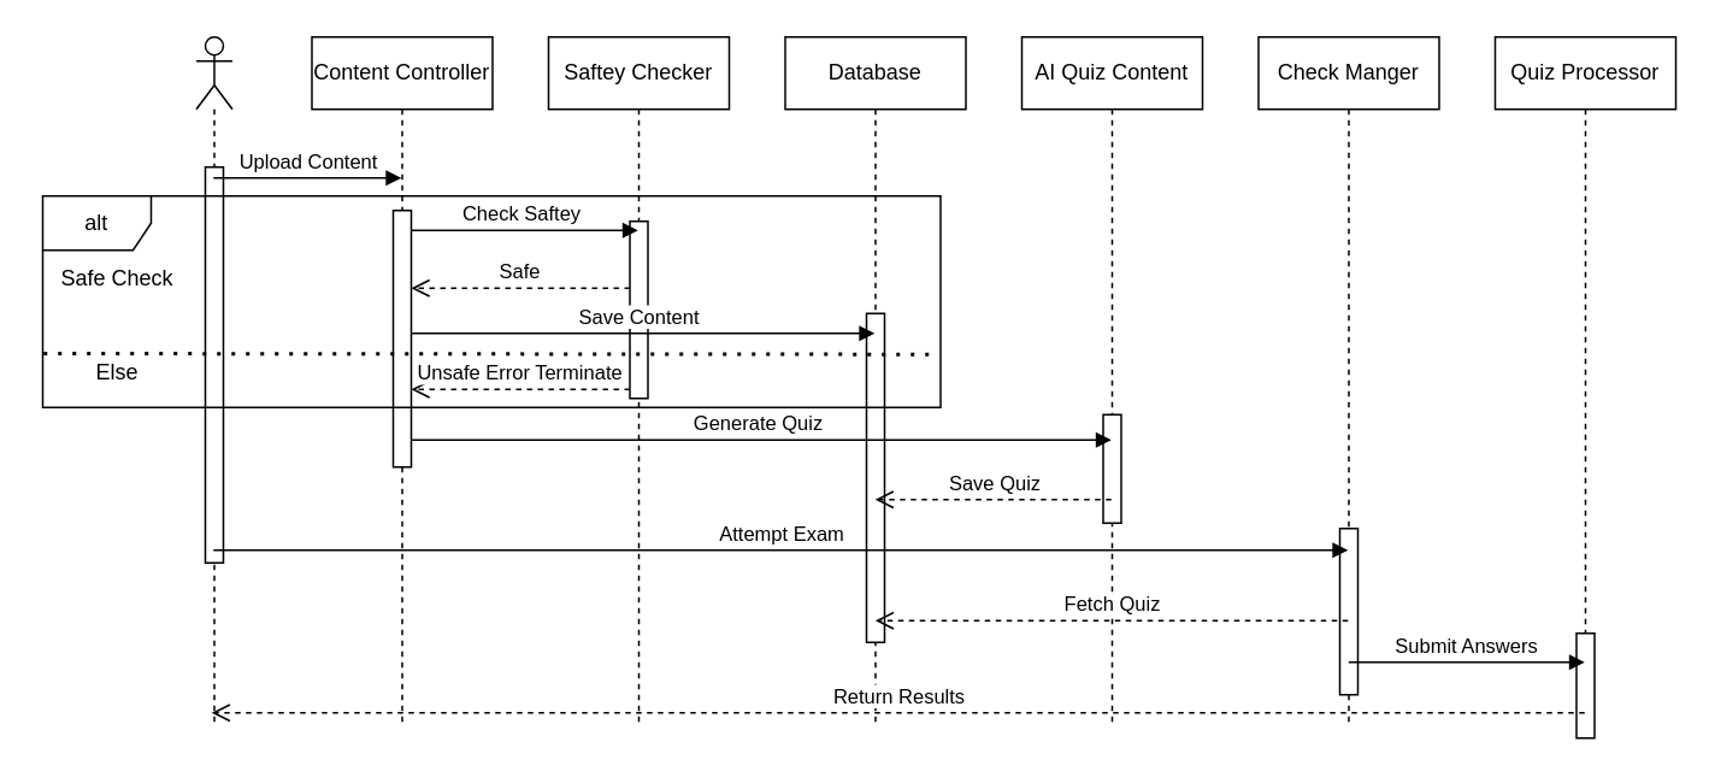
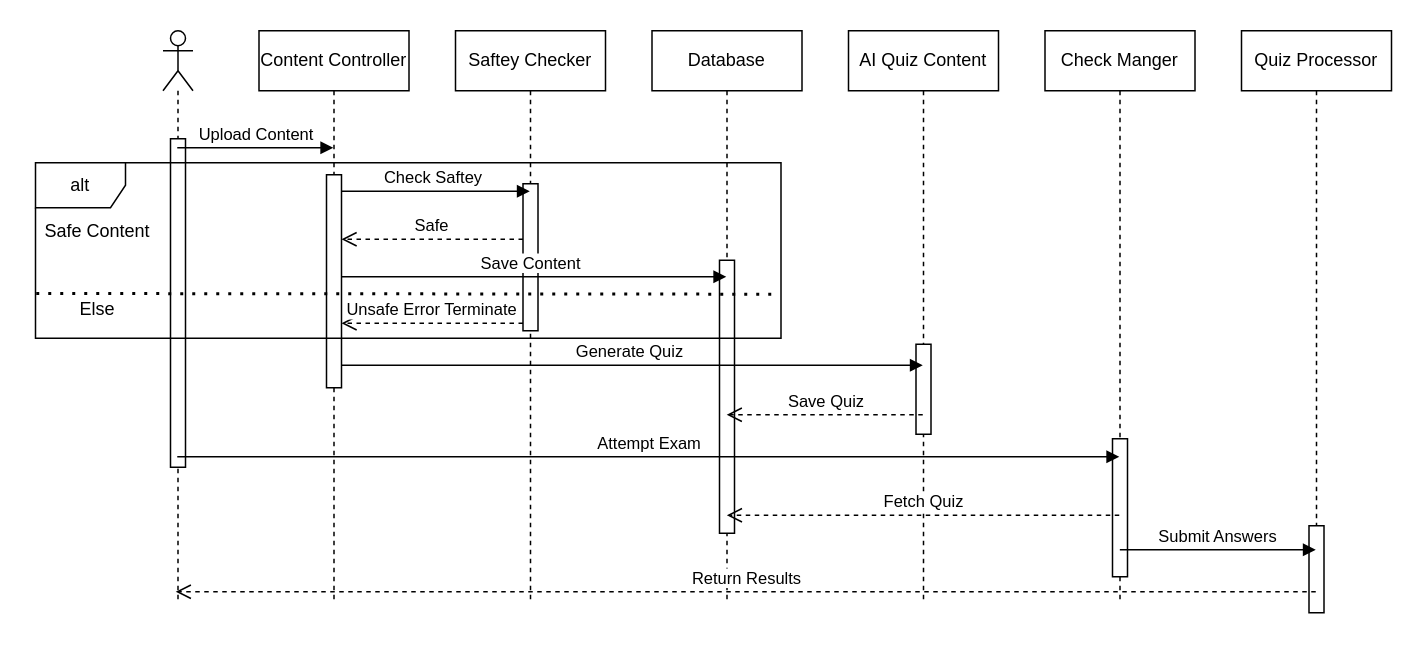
  <mxCell id="0" />
  <mxCell id="1" parent="0" />
  <mxCell id="2" value="" style="shape=umlLifeline;perimeter=lifelinePerimeter;whiteSpace=wrap;html=1;container=1;dropTarget=0;collapsible=0;recursiveResize=0;outlineConnect=0;portConstraint=eastwest;newEdgeStyle={&quot;curved&quot;:0,&quot;rounded&quot;:0};participant=umlActor;" vertex="1" parent="1"><mxGeometry x="108" y="20" width="20" height="379" as="geometry" /></mxCell>
  <mxCell id="3" value="" style="html=1;points=[[0,0,0,0,5],[0,1,0,0,-5],[1,0,0,0,5],[1,1,0,0,-5]];perimeter=orthogonalPerimeter;outlineConnect=0;targetShapes=umlLifeline;portConstraint=eastwest;newEdgeStyle={&quot;curved&quot;:0,&quot;rounded&quot;:0};" vertex="1" parent="2"><mxGeometry x="5" y="72" width="10" height="219" as="geometry" /></mxCell>
  <mxCell id="4" value="Content Controller" style="shape=umlLifeline;perimeter=lifelinePerimeter;whiteSpace=wrap;html=1;container=1;dropTarget=0;collapsible=0;recursiveResize=0;outlineConnect=0;portConstraint=eastwest;newEdgeStyle={&quot;curved&quot;:0,&quot;rounded&quot;:0};" vertex="1" parent="1"><mxGeometry x="172" y="20" width="100" height="380" as="geometry" /></mxCell>
  <mxCell id="5" value="Saftey Checker" style="shape=umlLifeline;perimeter=lifelinePerimeter;whiteSpace=wrap;html=1;container=1;dropTarget=0;collapsible=0;recursiveResize=0;outlineConnect=0;portConstraint=eastwest;newEdgeStyle={&quot;curved&quot;:0,&quot;rounded&quot;:0};" vertex="1" parent="1"><mxGeometry x="303" y="20" width="100" height="380" as="geometry" /></mxCell>
  <mxCell id="6" value="" style="html=1;points=[[0,0,0,0,5],[0,1,0,0,-5],[1,0,0,0,5],[1,1,0,0,-5]];perimeter=orthogonalPerimeter;outlineConnect=0;targetShapes=umlLifeline;portConstraint=eastwest;newEdgeStyle={&quot;curved&quot;:0,&quot;rounded&quot;:0};" vertex="1" parent="5"><mxGeometry x="45" y="102" width="10" height="98" as="geometry" /></mxCell>
  <mxCell id="7" value="Database" style="shape=umlLifeline;perimeter=lifelinePerimeter;whiteSpace=wrap;html=1;container=1;dropTarget=0;collapsible=0;recursiveResize=0;outlineConnect=0;portConstraint=eastwest;newEdgeStyle={&quot;curved&quot;:0,&quot;rounded&quot;:0};" vertex="1" parent="1"><mxGeometry x="434" y="20" width="100" height="380" as="geometry" /></mxCell>
  <mxCell id="8" value="" style="html=1;points=[[0,0,0,0,5],[0,1,0,0,-5],[1,0,0,0,5],[1,1,0,0,-5]];perimeter=orthogonalPerimeter;outlineConnect=0;targetShapes=umlLifeline;portConstraint=eastwest;newEdgeStyle={&quot;curved&quot;:0,&quot;rounded&quot;:0};" vertex="1" parent="7"><mxGeometry x="45" y="153" width="10" height="182" as="geometry" /></mxCell>
  <mxCell id="9" value="AI Quiz Content" style="shape=umlLifeline;perimeter=lifelinePerimeter;whiteSpace=wrap;html=1;container=1;dropTarget=0;collapsible=0;recursiveResize=0;outlineConnect=0;portConstraint=eastwest;newEdgeStyle={&quot;curved&quot;:0,&quot;rounded&quot;:0};" vertex="1" parent="1"><mxGeometry x="565" y="20" width="100" height="380" as="geometry" /></mxCell>
  <mxCell id="10" value="" style="html=1;points=[[0,0,0,0,5],[0,1,0,0,-5],[1,0,0,0,5],[1,1,0,0,-5]];perimeter=orthogonalPerimeter;outlineConnect=0;targetShapes=umlLifeline;portConstraint=eastwest;newEdgeStyle={&quot;curved&quot;:0,&quot;rounded&quot;:0};" vertex="1" parent="9"><mxGeometry x="45" y="209" width="10" height="60" as="geometry" /></mxCell>
  <mxCell id="11" value="Check Manger" style="shape=umlLifeline;perimeter=lifelinePerimeter;whiteSpace=wrap;html=1;container=1;dropTarget=0;collapsible=0;recursiveResize=0;outlineConnect=0;portConstraint=eastwest;newEdgeStyle={&quot;curved&quot;:0,&quot;rounded&quot;:0};" vertex="1" parent="1"><mxGeometry x="696" y="20" width="100" height="380" as="geometry" /></mxCell>
  <mxCell id="12" value="" style="html=1;points=[[0,0,0,0,5],[0,1,0,0,-5],[1,0,0,0,5],[1,1,0,0,-5]];perimeter=orthogonalPerimeter;outlineConnect=0;targetShapes=umlLifeline;portConstraint=eastwest;newEdgeStyle={&quot;curved&quot;:0,&quot;rounded&quot;:0};" vertex="1" parent="11"><mxGeometry x="45" y="272" width="10" height="92" as="geometry" /></mxCell>
  <mxCell id="13" value="Quiz Processor" style="shape=umlLifeline;perimeter=lifelinePerimeter;whiteSpace=wrap;html=1;container=1;dropTarget=0;collapsible=0;recursiveResize=0;outlineConnect=0;portConstraint=eastwest;newEdgeStyle={&quot;curved&quot;:0,&quot;rounded&quot;:0};" vertex="1" parent="1"><mxGeometry x="827" y="20" width="100" height="388" as="geometry" /></mxCell>
  <mxCell id="14" value="" style="html=1;points=[[0,0,0,0,5],[0,1,0,0,-5],[1,0,0,0,5],[1,1,0,0,-5]];perimeter=orthogonalPerimeter;outlineConnect=0;targetShapes=umlLifeline;portConstraint=eastwest;newEdgeStyle={&quot;curved&quot;:0,&quot;rounded&quot;:0};" vertex="1" parent="13"><mxGeometry x="45" y="330" width="10" height="58" as="geometry" /></mxCell>
  <mxCell id="15" value="Upload Content" style="html=1;verticalAlign=bottom;endArrow=block;curved=0;rounded=0;" edge="1" parent="1" source="2" target="4"><mxGeometry width="80" relative="1" as="geometry"><mxPoint x="128" y="92" as="sourcePoint" /><mxPoint x="208" y="92" as="targetPoint" /><Array as="points"><mxPoint x="173" y="98" /></Array></mxGeometry></mxCell>
  <mxCell id="16" value="Check Saftey" style="html=1;verticalAlign=bottom;endArrow=block;curved=0;rounded=0;" edge="1" parent="1" source="4" target="5"><mxGeometry width="80" relative="1" as="geometry"><mxPoint x="249" y="106" as="sourcePoint" /><mxPoint x="353" y="106" as="targetPoint" /><Array as="points"><mxPoint x="294" y="127" /><mxPoint x="326" y="127" /></Array></mxGeometry></mxCell>
  <mxCell id="17" value="Safe" style="html=1;verticalAlign=bottom;endArrow=open;dashed=1;endSize=8;curved=0;rounded=0;" edge="1" parent="1"><mxGeometry relative="1" as="geometry"><mxPoint x="348" y="159" as="sourcePoint" /><mxPoint x="227" y="159" as="targetPoint" /></mxGeometry></mxCell>
  <mxCell id="18" value="Save Content" style="html=1;verticalAlign=bottom;endArrow=block;curved=0;rounded=0;" edge="1" parent="1"><mxGeometry width="80" relative="1" as="geometry"><mxPoint x="222.035" y="184" as="sourcePoint" /><mxPoint x="483.5" y="184" as="targetPoint" /><Array as="points"><mxPoint x="320.34" y="184" /></Array></mxGeometry></mxCell>
  <mxCell id="19" value="Generate Quiz" style="html=1;verticalAlign=bottom;endArrow=block;curved=0;rounded=0;" edge="1" parent="1" source="4" target="9"><mxGeometry width="80" relative="1" as="geometry"><mxPoint x="221.81" y="243" as="sourcePoint" /><mxPoint x="614.5" y="243" as="targetPoint" /><Array as="points"><mxPoint x="384.34" y="243" /></Array></mxGeometry></mxCell>
  <mxCell id="20" value="Save Quiz" style="html=1;verticalAlign=bottom;endArrow=open;dashed=1;endSize=8;curved=0;rounded=0;" edge="1" parent="1"><mxGeometry relative="1" as="geometry"><mxPoint x="614.5" y="276" as="sourcePoint" /><mxPoint x="483.81" y="276" as="targetPoint" /></mxGeometry></mxCell>
  <mxCell id="21" value="Attempt Exam" style="html=1;verticalAlign=bottom;endArrow=block;curved=0;rounded=0;" edge="1" parent="1" source="2" target="11"><mxGeometry width="80" relative="1" as="geometry"><mxPoint x="193" y="304" as="sourcePoint" /><mxPoint x="586" y="304" as="targetPoint" /><Array as="points"><mxPoint x="355.34" y="304" /></Array></mxGeometry></mxCell>
  <mxCell id="22" value="Fetch Quiz" style="html=1;verticalAlign=bottom;endArrow=open;dashed=1;endSize=8;curved=0;rounded=0;" edge="1" parent="1"><mxGeometry relative="1" as="geometry"><mxPoint x="745.5" y="343" as="sourcePoint" /><mxPoint x="483.894" y="343" as="targetPoint" /></mxGeometry></mxCell>
  <mxCell id="23" value="Submit Answers" style="html=1;verticalAlign=bottom;endArrow=block;curved=0;rounded=0;" edge="1" parent="1"><mxGeometry width="80" relative="1" as="geometry"><mxPoint x="745.894" y="366" as="sourcePoint" /><mxPoint x="876.5" y="366" as="targetPoint" /><Array as="points"><mxPoint x="861" y="366" /></Array></mxGeometry></mxCell>
  <mxCell id="24" value="Return Results" style="html=1;verticalAlign=bottom;endArrow=open;dashed=1;endSize=8;curved=0;rounded=0;" edge="1" parent="1"><mxGeometry relative="1" as="geometry"><mxPoint x="876.5" y="394" as="sourcePoint" /><mxPoint x="116.5" y="394" as="targetPoint" /></mxGeometry></mxCell>
  <mxCell id="25" value="" style="html=1;points=[[0,0,0,0,5],[0,1,0,0,-5],[1,0,0,0,5],[1,1,0,0,-5]];perimeter=orthogonalPerimeter;outlineConnect=0;targetShapes=umlLifeline;portConstraint=eastwest;newEdgeStyle={&quot;curved&quot;:0,&quot;rounded&quot;:0};" vertex="1" parent="1"><mxGeometry x="217" y="116" width="10" height="142" as="geometry" /></mxCell>
  <mxCell id="26" value="alt" style="shape=umlFrame;whiteSpace=wrap;html=1;pointerEvents=0;" vertex="1" parent="1"><mxGeometry x="23" y="108" width="497" height="117" as="geometry" /></mxCell>
  <mxCell id="27" value="Unsafe Error Terminate" style="html=1;verticalAlign=bottom;endArrow=open;dashed=1;endSize=8;curved=0;rounded=0;" edge="1" parent="1"><mxGeometry relative="1" as="geometry"><mxPoint x="348" y="215" as="sourcePoint" /><mxPoint x="227" y="215" as="targetPoint" /></mxGeometry></mxCell>
  <mxCell id="28" value="" style="endArrow=none;dashed=1;html=1;dashPattern=1 3;strokeWidth=2;rounded=0;exitX=0.001;exitY=0.745;exitDx=0;exitDy=0;exitPerimeter=0;entryX=0.998;entryY=0.749;entryDx=0;entryDy=0;entryPerimeter=0;" edge="1" parent="1" source="26" target="26"><mxGeometry width="50" height="50" relative="1" as="geometry"><mxPoint x="349" y="233" as="sourcePoint" /><mxPoint x="399" y="183" as="targetPoint" /></mxGeometry></mxCell>
- <mxCell id="29" value="Safe Check" style="text;html=1;align=center;verticalAlign=middle;resizable=0;points=[];autosize=1;strokeColor=none;fillColor=none;" vertex="1" parent="1"><mxGeometry x="20" y="141" width="88" height="26" as="geometry" /></mxCell>
+ <mxCell id="29" value="Safe Content" style="text;html=1;align=center;verticalAlign=middle;resizable=0;points=[];autosize=1;strokeColor=none;fillColor=none;" vertex="1" parent="1"><mxGeometry x="20" y="141" width="88" height="26" as="geometry" /></mxCell>
  <mxCell id="30" value="Else" style="text;html=1;align=center;verticalAlign=middle;resizable=0;points=[];autosize=1;strokeColor=none;fillColor=none;" vertex="1" parent="1"><mxGeometry x="43" y="193" width="41" height="26" as="geometry" /></mxCell>
